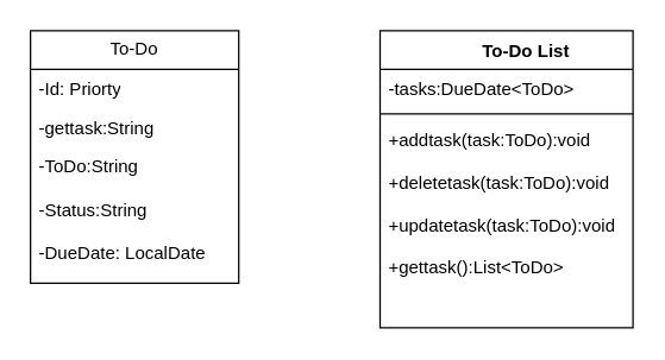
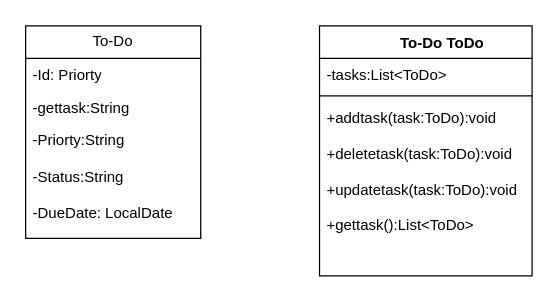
  <mxCell id="0" />
  <mxCell id="1" parent="0" />
  <mxCell id="2" value="To-Do" style="swimlane;fontStyle=0;childLayout=stackLayout;horizontal=1;startSize=26;fillColor=none;horizontalStack=0;resizeParent=1;resizeParentMax=0;resizeLast=0;collapsible=1;marginBottom=0;whiteSpace=wrap;html=1;" vertex="1" parent="1"><mxGeometry x="20" y="20" width="140" height="170" as="geometry" /></mxCell>
  <mxCell id="3" value="-Id: Priorty&lt;div&gt;&lt;br&gt;&lt;/div&gt;&lt;div&gt;&lt;br&gt;&lt;/div&gt;" style="text;strokeColor=none;fillColor=none;align=left;verticalAlign=top;spacingLeft=4;spacingRight=4;overflow=hidden;rotatable=0;points=[[0,0.5],[1,0.5]];portConstraint=eastwest;whiteSpace=wrap;html=1;" vertex="1" parent="2"><mxGeometry y="26" width="140" height="26" as="geometry" /></mxCell>
  <mxCell id="4" value="-gettask:String" style="text;strokeColor=none;fillColor=none;align=left;verticalAlign=top;spacingLeft=4;spacingRight=4;overflow=hidden;rotatable=0;points=[[0,0.5],[1,0.5]];portConstraint=eastwest;whiteSpace=wrap;html=1;" vertex="1" parent="2"><mxGeometry y="52" width="140" height="26" as="geometry" /></mxCell>
- <mxCell id="5" value="-ToDo:String&lt;div&gt;&lt;br&gt;&lt;/div&gt;&lt;div&gt;-Status:String&lt;br&gt;&lt;br&gt;-DueDate: LocalDate&lt;/div&gt;" style="text;strokeColor=none;fillColor=none;align=left;verticalAlign=top;spacingLeft=4;spacingRight=4;overflow=hidden;rotatable=0;points=[[0,0.5],[1,0.5]];portConstraint=eastwest;whiteSpace=wrap;html=1;" vertex="1" parent="2"><mxGeometry y="78" width="140" height="92" as="geometry" /></mxCell>
- <mxCell id="6" value="&lt;span style=&quot;white-space: pre;&quot;&gt;&#09;&lt;/span&gt;To-Do List" style="swimlane;fontStyle=1;align=center;verticalAlign=top;childLayout=stackLayout;horizontal=1;startSize=26;horizontalStack=0;resizeParent=1;resizeParentMax=0;resizeLast=0;collapsible=1;marginBottom=0;whiteSpace=wrap;html=1;" vertex="1" parent="1"><mxGeometry x="255" y="20" width="170" height="200" as="geometry" /></mxCell>
- <mxCell id="7" value="-tasks:DueDate&amp;lt;ToDo&amp;gt;" style="text;strokeColor=none;fillColor=none;align=left;verticalAlign=top;spacingLeft=4;spacingRight=4;overflow=hidden;rotatable=0;points=[[0,0.5],[1,0.5]];portConstraint=eastwest;whiteSpace=wrap;html=1;" vertex="1" parent="6"><mxGeometry y="26" width="170" height="26" as="geometry" /></mxCell>
+ <mxCell id="5" value="-Priorty:String&lt;div&gt;&lt;br&gt;&lt;/div&gt;&lt;div&gt;-Status:String&lt;br&gt;&lt;br&gt;-DueDate: LocalDate&lt;/div&gt;" style="text;strokeColor=none;fillColor=none;align=left;verticalAlign=top;spacingLeft=4;spacingRight=4;overflow=hidden;rotatable=0;points=[[0,0.5],[1,0.5]];portConstraint=eastwest;whiteSpace=wrap;html=1;" vertex="1" parent="2"><mxGeometry y="78" width="140" height="92" as="geometry" /></mxCell>
+ <mxCell id="6" value="&lt;span style=&quot;white-space: pre;&quot;&gt;&#09;&lt;/span&gt;To-Do ToDo" style="swimlane;fontStyle=1;align=center;verticalAlign=top;childLayout=stackLayout;horizontal=1;startSize=26;horizontalStack=0;resizeParent=1;resizeParentMax=0;resizeLast=0;collapsible=1;marginBottom=0;whiteSpace=wrap;html=1;" vertex="1" parent="1"><mxGeometry x="255" y="20" width="170" height="200" as="geometry" /></mxCell>
+ <mxCell id="7" value="-tasks:List&amp;lt;ToDo&amp;gt;" style="text;strokeColor=none;fillColor=none;align=left;verticalAlign=top;spacingLeft=4;spacingRight=4;overflow=hidden;rotatable=0;points=[[0,0.5],[1,0.5]];portConstraint=eastwest;whiteSpace=wrap;html=1;" vertex="1" parent="6"><mxGeometry y="26" width="170" height="26" as="geometry" /></mxCell>
  <mxCell id="8" value="" style="line;strokeWidth=1;fillColor=none;align=left;verticalAlign=middle;spacingTop=-1;spacingLeft=3;spacingRight=3;rotatable=0;labelPosition=right;points=[];portConstraint=eastwest;strokeColor=inherit;" vertex="1" parent="6"><mxGeometry y="52" width="170" height="8" as="geometry" /></mxCell>
  <mxCell id="9" value="+addtask(task:ToDo):void&lt;br&gt;&lt;br&gt;&lt;div&gt;+deletetask(task:ToDo):void&lt;br&gt;&lt;br&gt;+updatetask(task:ToDo):void&lt;br&gt;&lt;br&gt;+gettask():List&amp;lt;ToDo&amp;gt;&lt;/div&gt;" style="text;strokeColor=none;fillColor=none;align=left;verticalAlign=top;spacingLeft=4;spacingRight=4;overflow=hidden;rotatable=0;points=[[0,0.5],[1,0.5]];portConstraint=eastwest;whiteSpace=wrap;html=1;" vertex="1" parent="6"><mxGeometry y="60" width="170" height="140" as="geometry" /></mxCell>
